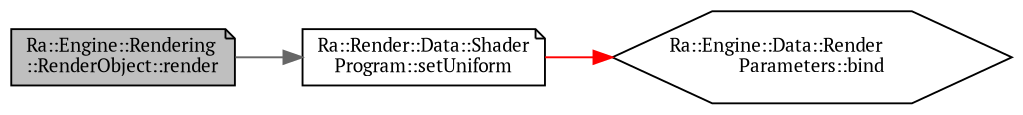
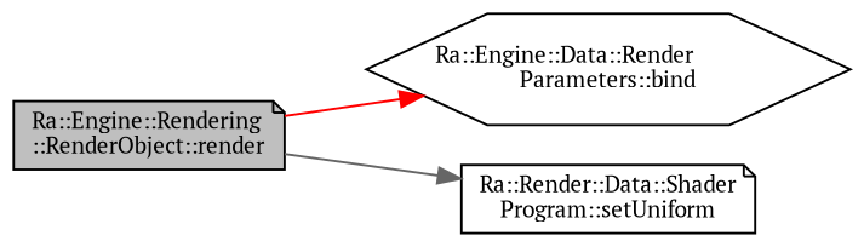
  digraph {
    fontname="PT Serif"
    rankdir=LR
    node [color=black fillcolor=white fontname="PT Serif" fontsize=10 shape=note style=filled]
    edge [fontname="PT Serif" fontsize=10 labelfontname=Helvetica labelfontsize=10 style=solid]
    n1 [fillcolor=grey75 fontcolor=black height=0.2 label="Ra::Engine::Rendering\l::RenderObject::render" width=0.4]
    n2 [height=0.2 label="Ra::Engine::Data::Render\lParameters::bind" shape=hexagon width=0.4]
    n3 [height=0.2 label="Ra::Render::Data::Shader\lProgram::setUniform" width=0.4]
-   n3 -> n2 [color=red]
+   n1 -> n2 [color=red]
    n1 -> n3 [color=gray40]
  }
